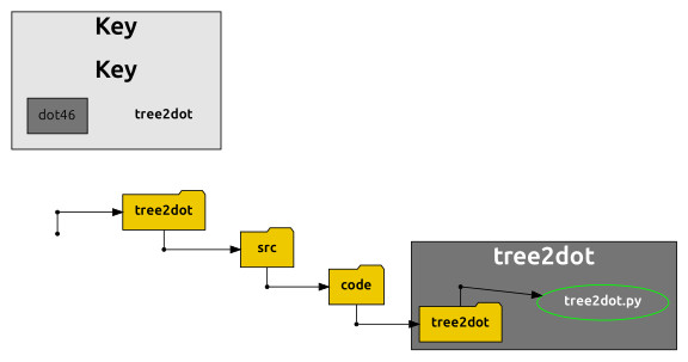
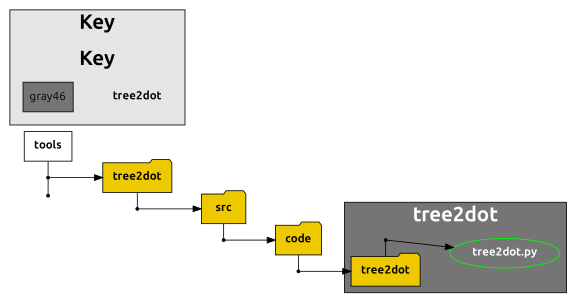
  digraph {
    fontname=Ubuntu
    rankdir=LR
    node [fontname=Ubuntu shape=point]
    edge [arrowhead=none fontname=Ubuntu]
+   n1 [label=< <b>tools</b> > shape=box]
    gv_d_8273e4edcbdbad61e4cb88a2d70d824d
    gv_f_7f1d75c1c71bb3662229f57f9043ec19
    n4 [fillcolor=gold2 label=< <b>tree2dot</b> > shape=folder style=filled]
    gv_d_0b8510be0d183ffe269d67e8591850d6
    n6 [fillcolor=gold2 label=< <b>src</b> > shape=folder style=filled]
    gv_d_810f73e4b7579a5d6072b04766c29014
    n8 [fillcolor=gold2 label=< <b>code</b> > shape=folder style=filled]
    gv_d_4b246943ed475e1a835da37420a92f12
-   gray46 [fillcolor=gray46 shape=box style=filled width=0.5 label=dot46]
+   gray46 [fillcolor=gray46 shape=box style=filled width=0.5]
    n11 [label=< <b>tree2dot</b> > shape=none]
    n12 [fillcolor=gold2 label=< <b>tree2dot</b> > shape=folder style=filled]
    gv_f_584bd4bc6d301efa1b2e08400f47a374
    n14 [color=green fontcolor=white label=< <b>tree2dot.py</b> > shape=ellipse]
    subgraph sub_1 {
      rank=same
+     n1
      gv_d_8273e4edcbdbad61e4cb88a2d70d824d
      gv_f_7f1d75c1c71bb3662229f57f9043ec19
    }
    subgraph sub_2 {
      rank=same
      n4
      gv_d_0b8510be0d183ffe269d67e8591850d6
    }
    subgraph sub_3 {
      rank=same
      n6
      gv_d_810f73e4b7579a5d6072b04766c29014
    }
    subgraph sub_4 {
      rank=same
      n8
      gv_d_4b246943ed475e1a835da37420a92f12
    }
    subgraph cluster_5 {
      fillcolor=gray90
      fontcolor=black
      label=< <b><font point-size="25">Key</font></b> >
      style=filled
      subgraph cluster_6 {
        color=invis
        fillcolor=gray90
        fontcolor=black
        label=< <b><font point-size="25">Key</font></b> >
        style=filled
        gray46
        n11
      }
    }
    subgraph cluster_7 {
      fillcolor=gray46
      fontcolor=white
      label=< <b><font point-size="25">tree2dot</font></b> >
      style=filled
      n14
      subgraph sub_8 {
        fillcolor=gray46
        fontcolor=white
        label=< <b><font point-size="25">tree2dot</font></b> >
        rank=same
        style=filled
        n12
        gv_f_584bd4bc6d301efa1b2e08400f47a374
      }
    }
+   n1 -> gv_d_8273e4edcbdbad61e4cb88a2d70d824d
    gv_d_8273e4edcbdbad61e4cb88a2d70d824d -> gv_f_7f1d75c1c71bb3662229f57f9043ec19
    gv_d_8273e4edcbdbad61e4cb88a2d70d824d -> n4 [arrowhead=""]
    n4 -> gv_d_0b8510be0d183ffe269d67e8591850d6
    gv_d_0b8510be0d183ffe269d67e8591850d6 -> n6 [arrowhead=""]
    n6 -> gv_d_810f73e4b7579a5d6072b04766c29014
    gv_d_810f73e4b7579a5d6072b04766c29014 -> n8 [arrowhead=""]
    n8 -> gv_d_4b246943ed475e1a835da37420a92f12
    gv_d_4b246943ed475e1a835da37420a92f12 -> n12 [arrowhead=""]
    gray46 -> n11 [color=invis]
    n12 -> gv_f_584bd4bc6d301efa1b2e08400f47a374
    gv_f_584bd4bc6d301efa1b2e08400f47a374 -> n14 [arrowhead=""]
  }
